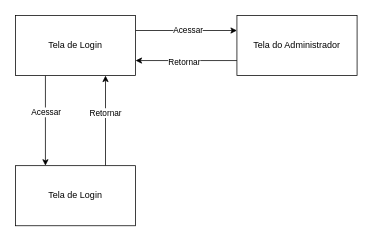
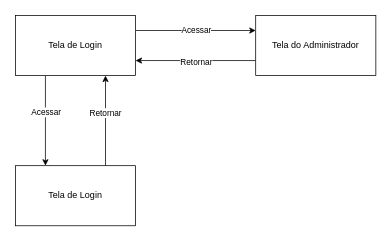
  <mxCell id="0" />
  <mxCell id="1" parent="0" />
  <mxCell id="2" style="edgeStyle=orthogonalEdgeStyle;rounded=0;orthogonalLoop=1;jettySize=auto;html=1;exitX=1;exitY=0.25;exitDx=0;exitDy=0;entryX=0;entryY=0.25;entryDx=0;entryDy=0;" edge="1" parent="1" source="6" target="9"><mxGeometry relative="1" as="geometry" /></mxCell>
  <mxCell id="3" value="Acessar" style="edgeLabel;html=1;align=center;verticalAlign=middle;resizable=0;points=[];" vertex="1" connectable="0" parent="2"><mxGeometry x="-0.178" relative="1" as="geometry"><mxPoint x="14" as="offset" /></mxGeometry></mxCell>
  <mxCell id="4" style="edgeStyle=orthogonalEdgeStyle;rounded=0;orthogonalLoop=1;jettySize=auto;html=1;entryX=0.25;entryY=0;entryDx=0;entryDy=0;exitX=0.25;exitY=1;exitDx=0;exitDy=0;" edge="1" parent="1" source="6" target="11"><mxGeometry relative="1" as="geometry" /></mxCell>
  <mxCell id="5" value="Acessar" style="edgeLabel;html=1;align=center;verticalAlign=middle;resizable=0;points=[];" vertex="1" connectable="0" parent="4"><mxGeometry x="-0.2" relative="1" as="geometry"><mxPoint as="offset" /></mxGeometry></mxCell>
  <mxCell id="6" value="Tela de Login" style="rounded=0;whiteSpace=wrap;html=1;" vertex="1" parent="1"><mxGeometry x="20" y="20" width="160" height="80" as="geometry" /></mxCell>
  <mxCell id="7" style="edgeStyle=orthogonalEdgeStyle;rounded=0;orthogonalLoop=1;jettySize=auto;html=1;entryX=1;entryY=0.75;entryDx=0;entryDy=0;exitX=0;exitY=0.75;exitDx=0;exitDy=0;" edge="1" parent="1" source="9" target="6"><mxGeometry relative="1" as="geometry" /></mxCell>
  <mxCell id="8" value="Retornar" style="edgeLabel;html=1;align=center;verticalAlign=middle;resizable=0;points=[];" vertex="1" connectable="0" parent="7"><mxGeometry x="-0.305" y="1" relative="1" as="geometry"><mxPoint x="-24" as="offset" /></mxGeometry></mxCell>
- <mxCell id="9" value="Tela do Administrador" style="rounded=0;whiteSpace=wrap;html=1;" vertex="1" parent="1"><mxGeometry x="315" y="20" width="160" height="80" as="geometry" /></mxCell>
+ <mxCell id="9" value="Tela do Administrador" style="rounded=0;whiteSpace=wrap;html=1;" vertex="1" parent="1"><mxGeometry x="340" y="20" width="160" height="80" as="geometry" /></mxCell>
  <mxCell id="10" value="Retornar" style="edgeStyle=orthogonalEdgeStyle;rounded=0;orthogonalLoop=1;jettySize=auto;html=1;entryX=0.75;entryY=1;entryDx=0;entryDy=0;exitX=0.75;exitY=0;exitDx=0;exitDy=0;" edge="1" parent="1" source="11" target="6"><mxGeometry x="0.167" relative="1" as="geometry"><mxPoint as="offset" /></mxGeometry></mxCell>
  <mxCell id="11" value="Tela de Login" style="rounded=0;whiteSpace=wrap;html=1;" vertex="1" parent="1"><mxGeometry x="20" y="220" width="160" height="80" as="geometry" /></mxCell>
